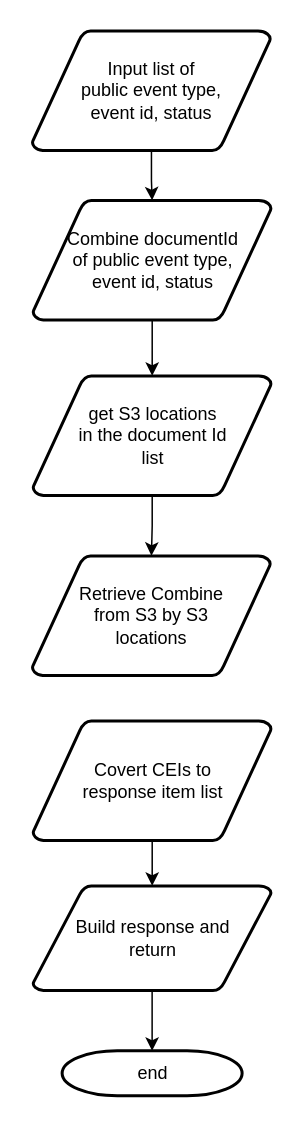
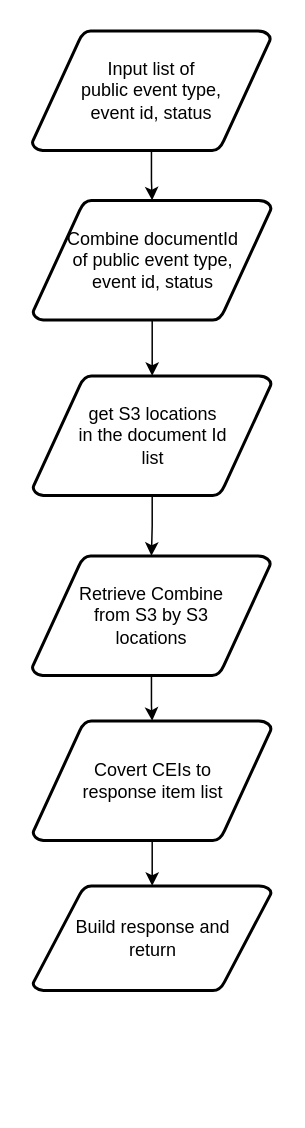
  <mxCell id="0" />
  <mxCell id="1" parent="0" />
  <mxCell id="2" style="edgeStyle=orthogonalEdgeStyle;rounded=0;orthogonalLoop=1;jettySize=auto;html=1;entryX=0.5;entryY=0;entryDx=0;entryDy=0;entryPerimeter=0;" edge="1" parent="1" source="3" target="6"><mxGeometry relative="1" as="geometry"><mxPoint x="100.745" y="10.75" as="targetPoint" /></mxGeometry></mxCell>
  <mxCell id="3" value="Input list of &lt;br&gt;public event type, &lt;br&gt;event id, status" style="shape=mxgraph.flowchart.data;strokeWidth=2;gradientColor=none;gradientDirection=north;fontStyle=0;html=1;" vertex="1" parent="1"><mxGeometry x="20.75" y="20" width="159" height="80" as="geometry" /></mxCell>
- <mxCell id="4" value="end" style="shape=mxgraph.flowchart.terminator;strokeWidth=2;gradientColor=none;gradientDirection=north;fontStyle=0;html=1;" vertex="1" parent="1"><mxGeometry x="40.75" y="700" width="120" height="30" as="geometry" /></mxCell>
  <mxCell id="5" style="edgeStyle=orthogonalEdgeStyle;rounded=0;orthogonalLoop=1;jettySize=auto;html=1;" edge="1" parent="1" source="6" target="8"><mxGeometry relative="1" as="geometry" /></mxCell>
  <mxCell id="6" value="Combine documentId&lt;br&gt;of public event type, &lt;br&gt;event id, status" style="shape=mxgraph.flowchart.data;strokeWidth=2;gradientColor=none;gradientDirection=north;fontStyle=0;html=1;" vertex="1" parent="1"><mxGeometry x="21.25" y="133" width="159" height="80" as="geometry" /></mxCell>
  <mxCell id="7" style="edgeStyle=orthogonalEdgeStyle;rounded=0;orthogonalLoop=1;jettySize=auto;html=1;" edge="1" parent="1" source="8" target="10"><mxGeometry relative="1" as="geometry" /></mxCell>
  <mxCell id="8" value="get S3 locations &lt;br&gt;in the document Id&lt;br&gt;list&lt;br&gt;" style="shape=mxgraph.flowchart.data;strokeWidth=2;gradientColor=none;gradientDirection=north;fontStyle=0;html=1;" vertex="1" parent="1"><mxGeometry x="21.25" y="250" width="159" height="80" as="geometry" /></mxCell>
+ <mxCell id="9" style="edgeStyle=orthogonalEdgeStyle;rounded=0;orthogonalLoop=1;jettySize=auto;html=1;" edge="1" parent="1" source="10" target="12"><mxGeometry relative="1" as="geometry" /></mxCell>
  <mxCell id="10" value="Retrieve Combine &lt;br&gt;from S3 by S3 &lt;br&gt;locations" style="shape=mxgraph.flowchart.data;strokeWidth=2;gradientColor=none;gradientDirection=north;fontStyle=0;html=1;" vertex="1" parent="1"><mxGeometry x="20.75" y="370" width="159" height="80" as="geometry" /></mxCell>
  <mxCell id="11" style="edgeStyle=orthogonalEdgeStyle;rounded=0;orthogonalLoop=1;jettySize=auto;html=1;" edge="1" parent="1" source="12" target="14"><mxGeometry relative="1" as="geometry" /></mxCell>
  <mxCell id="12" value="Covert CEIs to &lt;br&gt;response item list" style="shape=mxgraph.flowchart.data;strokeWidth=2;gradientColor=none;gradientDirection=north;fontStyle=0;html=1;" vertex="1" parent="1"><mxGeometry x="21.25" y="480" width="159" height="80" as="geometry" /></mxCell>
- <mxCell id="13" style="edgeStyle=orthogonalEdgeStyle;rounded=0;orthogonalLoop=1;jettySize=auto;html=1;entryX=0.5;entryY=0;entryDx=0;entryDy=0;entryPerimeter=0;" edge="1" parent="1" source="14" target="4"><mxGeometry relative="1" as="geometry" /></mxCell>
  <mxCell id="14" value="Build response and &lt;br&gt;return" style="shape=mxgraph.flowchart.data;strokeWidth=2;gradientColor=none;gradientDirection=north;fontStyle=0;html=1;" vertex="1" parent="1"><mxGeometry x="21.25" y="590" width="159" height="70" as="geometry" /></mxCell>
